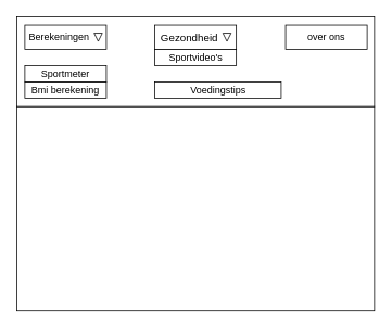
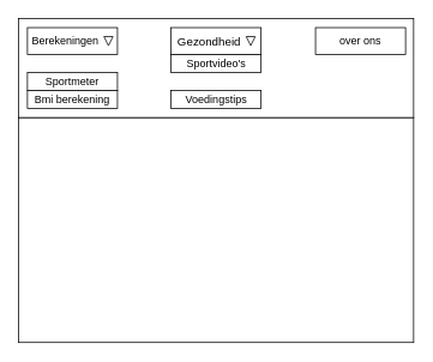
  <mxCell id="0" />
  <mxCell id="1" parent="0" />
  <mxCell id="2" value="" style="rounded=0;whiteSpace=wrap;html=1;" vertex="1" parent="1"><mxGeometry x="20" y="130" width="439" height="250" as="geometry" /></mxCell>
  <mxCell id="3" value="" style="rounded=0;whiteSpace=wrap;html=1;" vertex="1" parent="1"><mxGeometry x="20" y="20" width="439" height="110" as="geometry" /></mxCell>
  <mxCell id="4" value="&lt;font style=&quot;font-size: 12px;&quot;&gt;&amp;nbsp;Berekeningen&lt;/font&gt;" style="rounded=0;whiteSpace=wrap;html=1;align=left;" vertex="1" parent="1"><mxGeometry x="30" y="30" width="100" height="30" as="geometry" /></mxCell>
  <mxCell id="5" value="&lt;font style=&quot;font-size: 9px;&quot;&gt;&amp;nbsp;&amp;nbsp;&lt;/font&gt;&lt;font style=&quot;font-size: 13px;&quot;&gt;Gezondheid&lt;/font&gt;" style="rounded=0;whiteSpace=wrap;html=1;align=left;" vertex="1" parent="1"><mxGeometry x="189.5" y="30" width="100" height="30" as="geometry" /></mxCell>
  <mxCell id="6" value="over ons" style="rounded=0;whiteSpace=wrap;html=1;" vertex="1" parent="1"><mxGeometry x="350" y="30" width="100" height="30" as="geometry" /></mxCell>
  <mxCell id="7" value="" style="triangle;whiteSpace=wrap;html=1;rotation=90;" vertex="1" parent="1"><mxGeometry x="115" y="40" width="10" height="10" as="geometry" /></mxCell>
  <mxCell id="8" value="" style="triangle;whiteSpace=wrap;html=1;rotation=90;" vertex="1" parent="1"><mxGeometry x="273" y="40" width="10" height="10" as="geometry" /></mxCell>
  <mxCell id="9" value="Sportvideo's" style="rounded=0;whiteSpace=wrap;html=1;" vertex="1" parent="1"><mxGeometry x="189.5" y="60" width="100" height="20" as="geometry" /></mxCell>
  <mxCell id="10" value="Sportmeter" style="rounded=0;whiteSpace=wrap;html=1;" vertex="1" parent="1"><mxGeometry x="30" y="80" width="100" height="20" as="geometry" /></mxCell>
  <mxCell id="11" value="Bmi berekening" style="rounded=0;whiteSpace=wrap;html=1;" vertex="1" parent="1"><mxGeometry x="30" y="100" width="100" height="20" as="geometry" /></mxCell>
- <mxCell id="12" value="Voedingstips" style="rounded=0;whiteSpace=wrap;html=1;" vertex="1" parent="1"><mxGeometry x="189.5" y="100" width="155" height="20" as="geometry" /></mxCell>
+ <mxCell id="12" value="Voedingstips" style="rounded=0;whiteSpace=wrap;html=1;" vertex="1" parent="1"><mxGeometry x="189.5" y="100" width="100" height="20" as="geometry" /></mxCell>
